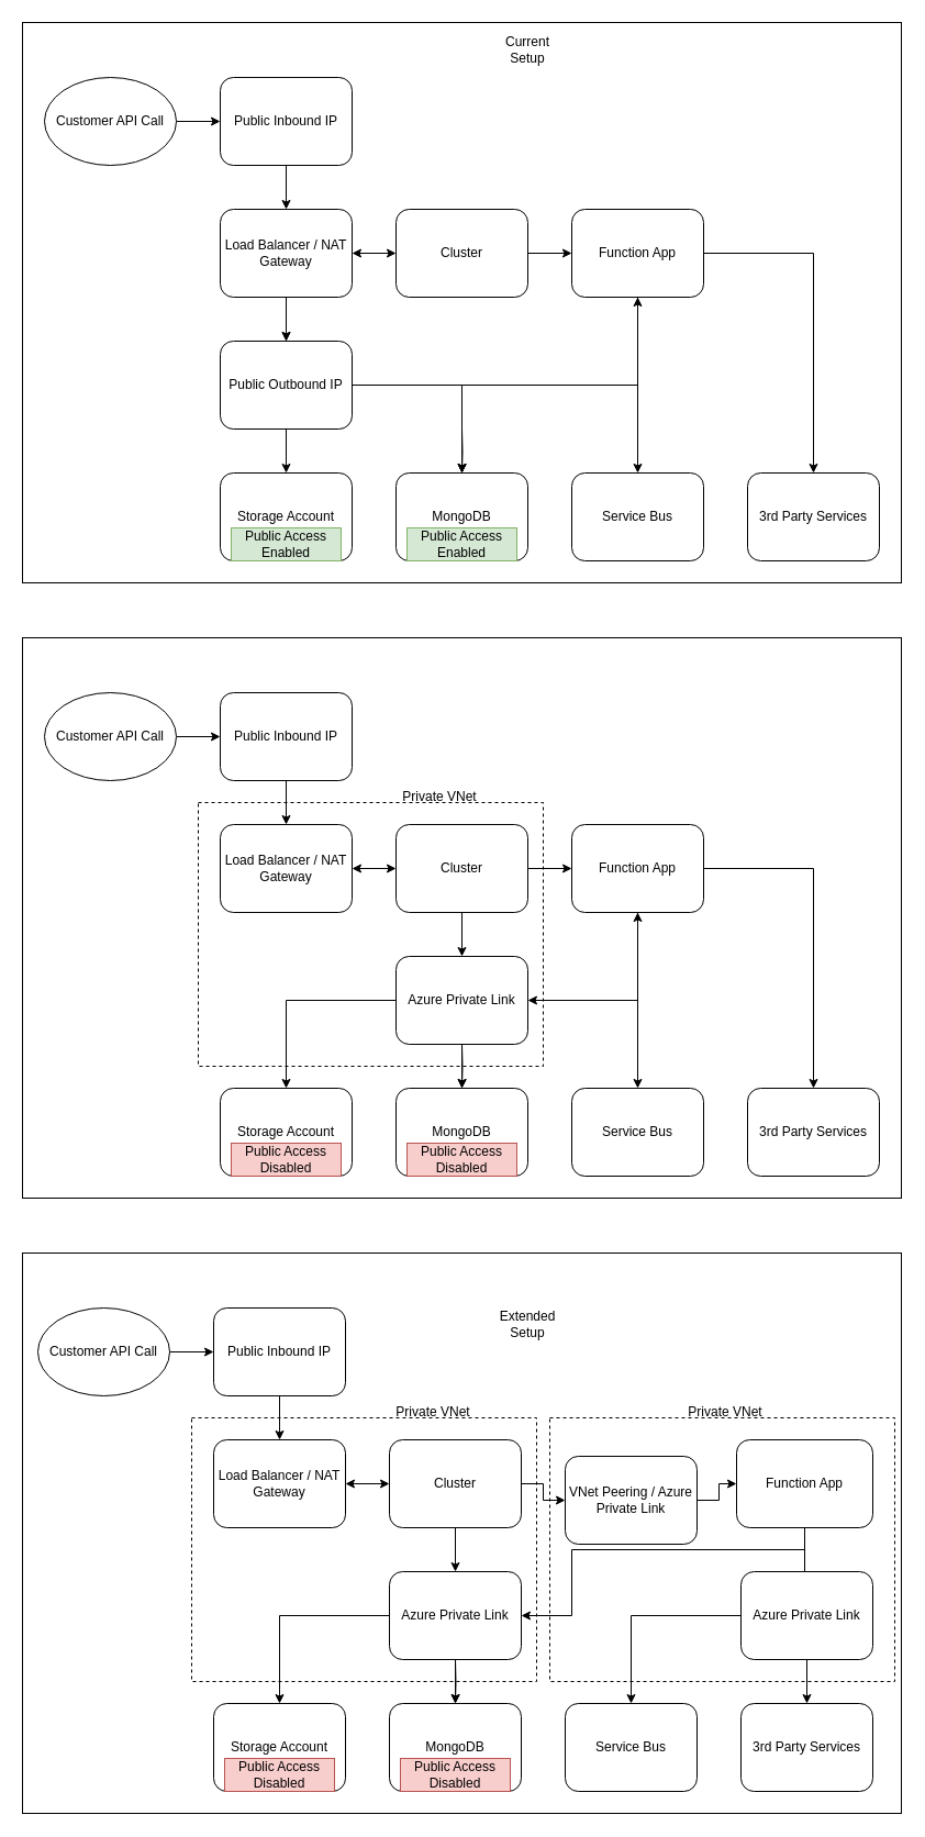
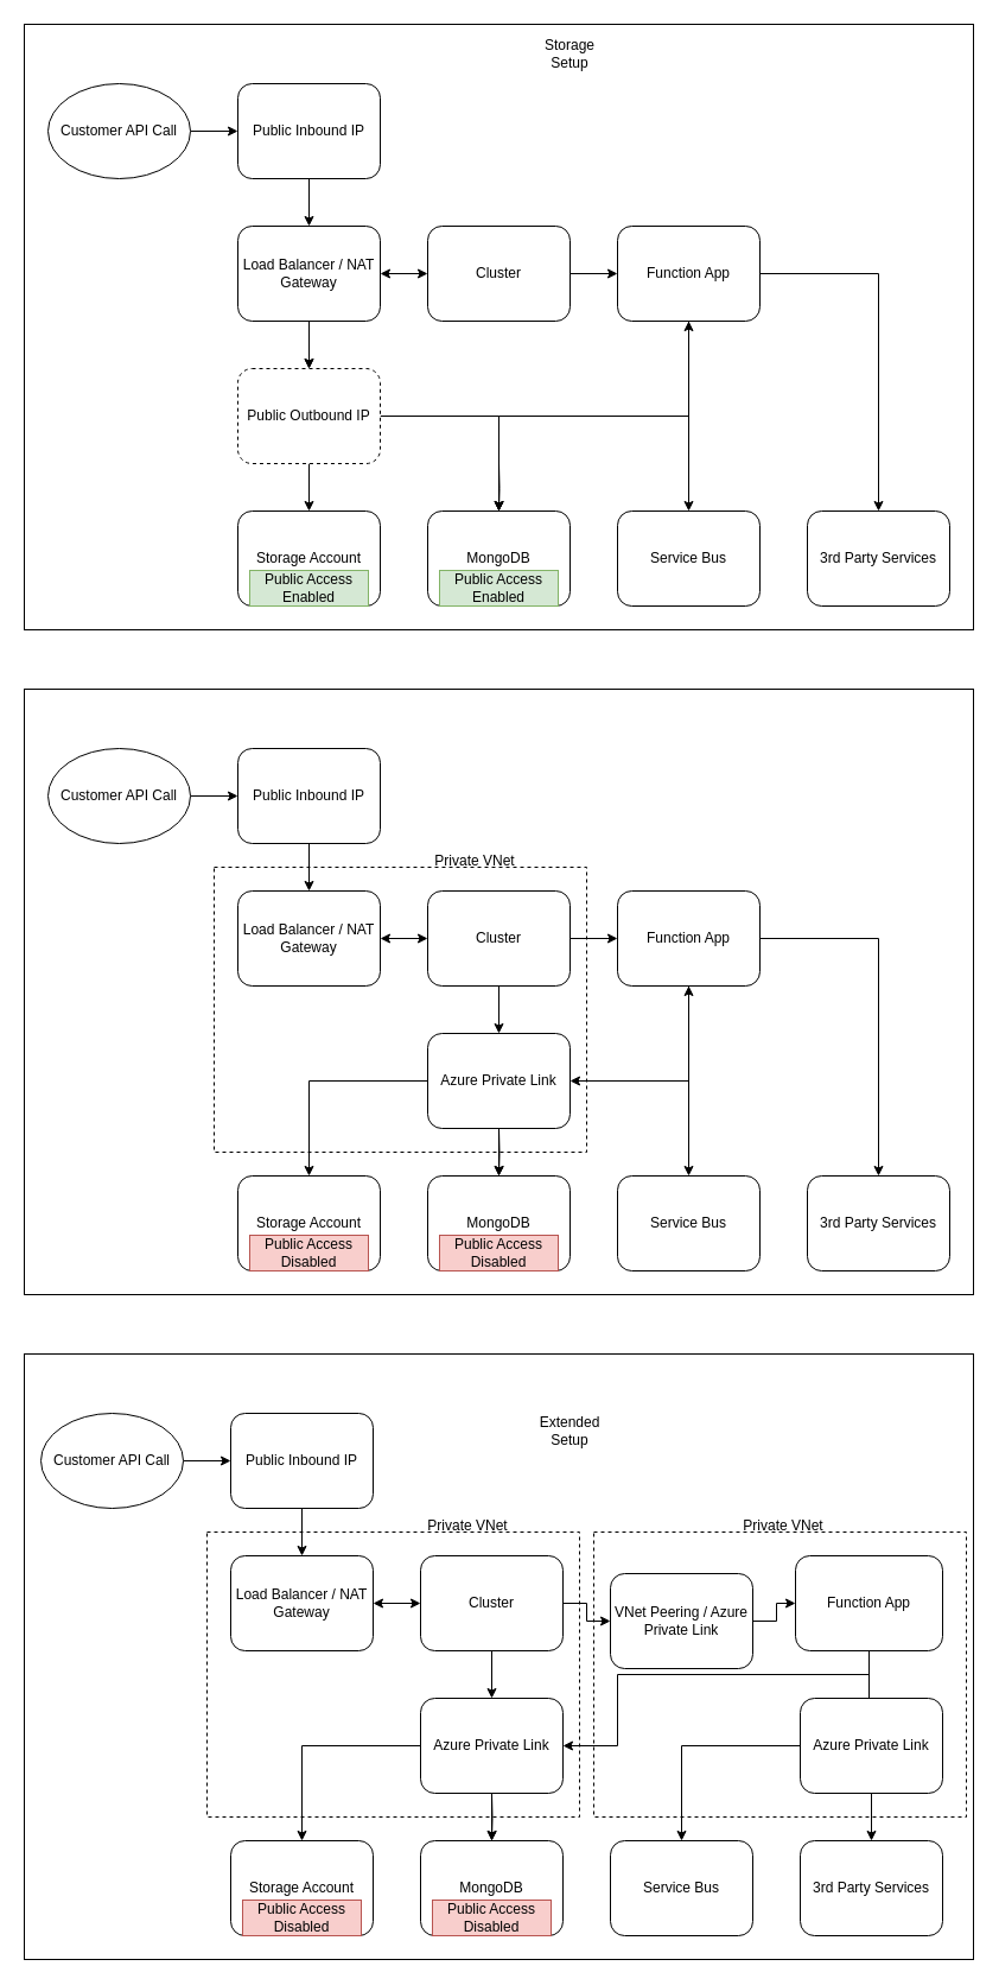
  <mxCell id="0" />
  <mxCell id="1" parent="0" />
  <mxCell id="2" value="" style="rounded=0;whiteSpace=wrap;html=1;" vertex="1" parent="1"><mxGeometry x="20" y="20" width="800" height="510" as="geometry" /></mxCell>
  <mxCell id="3" value="" style="rounded=0;whiteSpace=wrap;html=1;" vertex="1" parent="1"><mxGeometry x="20" y="1140" width="800" height="510" as="geometry" /></mxCell>
  <mxCell id="4" value="" style="rounded=0;whiteSpace=wrap;html=1;" vertex="1" parent="1"><mxGeometry x="20" y="580" width="800" height="510" as="geometry" /></mxCell>
  <mxCell id="5" value="" style="rounded=0;whiteSpace=wrap;html=1;fillColor=none;dashed=1;" vertex="1" parent="1"><mxGeometry x="180" y="730" width="314" height="240" as="geometry" /></mxCell>
  <mxCell id="6" value="" style="rounded=0;whiteSpace=wrap;html=1;fillColor=none;dashed=1;" vertex="1" parent="1"><mxGeometry x="500" y="1290" width="314" height="240" as="geometry" /></mxCell>
  <mxCell id="7" value="" style="rounded=0;whiteSpace=wrap;html=1;fillColor=none;dashed=1;" vertex="1" parent="1"><mxGeometry x="174" y="1290" width="314" height="240" as="geometry" /></mxCell>
  <mxCell id="8" style="edgeStyle=orthogonalEdgeStyle;rounded=0;orthogonalLoop=1;jettySize=auto;html=1;entryX=0.5;entryY=0;entryDx=0;entryDy=0;startArrow=none;startFill=0;exitX=0.5;exitY=1;exitDx=0;exitDy=0;" edge="1" parent="1" source="25" target="9"><mxGeometry relative="1" as="geometry"><mxPoint x="260" y="390" as="sourcePoint" /></mxGeometry></mxCell>
  <mxCell id="9" value="Storage Account" style="rounded=1;whiteSpace=wrap;html=1;" vertex="1" parent="1"><mxGeometry x="200" y="430" width="120" height="80" as="geometry" /></mxCell>
  <mxCell id="10" value="MongoDB" style="rounded=1;whiteSpace=wrap;html=1;" vertex="1" parent="1"><mxGeometry x="360" y="430" width="120" height="80" as="geometry" /></mxCell>
  <mxCell id="11" style="edgeStyle=orthogonalEdgeStyle;rounded=0;orthogonalLoop=1;jettySize=auto;html=1;entryX=0.5;entryY=0;entryDx=0;entryDy=0;startArrow=none;startFill=0;" edge="1" parent="1" target="10"><mxGeometry relative="1" as="geometry"><mxPoint x="420" y="390" as="sourcePoint" /></mxGeometry></mxCell>
  <mxCell id="12" style="edgeStyle=orthogonalEdgeStyle;rounded=0;orthogonalLoop=1;jettySize=auto;html=1;entryX=0.5;entryY=0;entryDx=0;entryDy=0;startArrow=classic;startFill=1;" edge="1" parent="1" source="15" target="16"><mxGeometry relative="1" as="geometry" /></mxCell>
  <mxCell id="13" style="edgeStyle=orthogonalEdgeStyle;rounded=0;orthogonalLoop=1;jettySize=auto;html=1;" edge="1" parent="1" source="15" target="17"><mxGeometry relative="1" as="geometry" /></mxCell>
  <mxCell id="14" style="edgeStyle=orthogonalEdgeStyle;rounded=0;orthogonalLoop=1;jettySize=auto;html=1;entryX=0.5;entryY=0;entryDx=0;entryDy=0;" edge="1" parent="1" source="15" target="10"><mxGeometry relative="1" as="geometry"><Array as="points"><mxPoint x="580" y="350" /><mxPoint x="420" y="350" /></Array></mxGeometry></mxCell>
  <mxCell id="15" value="Function App" style="rounded=1;whiteSpace=wrap;html=1;" vertex="1" parent="1"><mxGeometry x="520" y="190" width="120" height="80" as="geometry" /></mxCell>
  <mxCell id="16" value="Service Bus" style="rounded=1;whiteSpace=wrap;html=1;" vertex="1" parent="1"><mxGeometry x="520" y="430" width="120" height="80" as="geometry" /></mxCell>
  <mxCell id="17" value="3rd Party Services" style="rounded=1;whiteSpace=wrap;html=1;" vertex="1" parent="1"><mxGeometry x="680" y="430" width="120" height="80" as="geometry" /></mxCell>
  <mxCell id="18" style="edgeStyle=orthogonalEdgeStyle;rounded=0;orthogonalLoop=1;jettySize=auto;html=1;entryX=0.5;entryY=0;entryDx=0;entryDy=0;" edge="1" parent="1" source="25" target="10"><mxGeometry relative="1" as="geometry"><Array as="points"><mxPoint x="420" y="350" /></Array></mxGeometry></mxCell>
  <mxCell id="19" value="Load Balancer / NAT Gateway" style="rounded=1;whiteSpace=wrap;html=1;" vertex="1" parent="1"><mxGeometry x="200" y="190" width="120" height="80" as="geometry" /></mxCell>
  <mxCell id="20" value="" style="edgeStyle=orthogonalEdgeStyle;rounded=0;orthogonalLoop=1;jettySize=auto;html=1;entryX=0.5;entryY=0;entryDx=0;entryDy=0;startArrow=classic;startFill=1;" edge="1" parent="1" source="15" target="22"><mxGeometry relative="1" as="geometry"><mxPoint x="520" y="230" as="sourcePoint" /><mxPoint x="420" y="310" as="targetPoint" /><Array as="points"><mxPoint x="420" y="230" /></Array></mxGeometry></mxCell>
  <mxCell id="21" style="edgeStyle=orthogonalEdgeStyle;rounded=0;orthogonalLoop=1;jettySize=auto;html=1;entryX=1;entryY=0.5;entryDx=0;entryDy=0;startArrow=classic;startFill=1;" edge="1" parent="1" source="22" target="19"><mxGeometry relative="1" as="geometry" /></mxCell>
  <mxCell id="22" value="Cluster" style="rounded=1;whiteSpace=wrap;html=1;" vertex="1" parent="1"><mxGeometry x="360" y="190" width="120" height="80" as="geometry" /></mxCell>
  <mxCell id="23" value="" style="edgeStyle=orthogonalEdgeStyle;rounded=0;orthogonalLoop=1;jettySize=auto;html=1;entryX=0.5;entryY=0;entryDx=0;entryDy=0;startArrow=none;startFill=0;exitX=0.5;exitY=1;exitDx=0;exitDy=0;" edge="1" parent="1" source="19" target="25"><mxGeometry relative="1" as="geometry"><mxPoint x="260" y="270" as="sourcePoint" /><mxPoint x="260" y="430" as="targetPoint" /></mxGeometry></mxCell>
  <mxCell id="24" value="" style="edgeStyle=orthogonalEdgeStyle;rounded=0;orthogonalLoop=1;jettySize=auto;html=1;entryX=0.5;entryY=0;entryDx=0;entryDy=0;" edge="1" parent="1" source="19" target="25"><mxGeometry relative="1" as="geometry"><mxPoint x="260" y="270" as="sourcePoint" /><mxPoint x="420" y="430" as="targetPoint" /><Array as="points" /></mxGeometry></mxCell>
- <mxCell id="25" value="Public Outbound IP" style="rounded=1;whiteSpace=wrap;html=1;" vertex="1" parent="1"><mxGeometry x="200" y="310" width="120" height="80" as="geometry" /></mxCell>
+ <mxCell id="25" value="Public Outbound IP" style="rounded=1;whiteSpace=wrap;html=1;dashed=1;" vertex="1" parent="1"><mxGeometry x="200" y="310" width="120" height="80" as="geometry" /></mxCell>
  <mxCell id="26" style="edgeStyle=orthogonalEdgeStyle;rounded=0;orthogonalLoop=1;jettySize=auto;html=1;entryX=0.5;entryY=0;entryDx=0;entryDy=0;" edge="1" parent="1" source="27" target="19"><mxGeometry relative="1" as="geometry" /></mxCell>
  <mxCell id="27" value="Public Inbound IP" style="rounded=1;whiteSpace=wrap;html=1;" vertex="1" parent="1"><mxGeometry x="200" y="70" width="120" height="80" as="geometry" /></mxCell>
  <mxCell id="28" style="edgeStyle=orthogonalEdgeStyle;rounded=0;orthogonalLoop=1;jettySize=auto;html=1;entryX=0;entryY=0.5;entryDx=0;entryDy=0;" edge="1" parent="1" source="29" target="27"><mxGeometry relative="1" as="geometry" /></mxCell>
  <mxCell id="29" value="Customer API Call" style="ellipse;whiteSpace=wrap;html=1;" vertex="1" parent="1"><mxGeometry x="40" y="70" width="120" height="80" as="geometry" /></mxCell>
  <mxCell id="30" style="edgeStyle=orthogonalEdgeStyle;rounded=0;orthogonalLoop=1;jettySize=auto;html=1;entryX=0.5;entryY=0;entryDx=0;entryDy=0;startArrow=none;startFill=0;exitX=0.5;exitY=1;exitDx=0;exitDy=0;" edge="1" parent="1" source="46" target="31"><mxGeometry relative="1" as="geometry"><mxPoint x="260" y="950" as="sourcePoint" /><Array as="points"><mxPoint x="420" y="910" /><mxPoint x="260" y="910" /></Array></mxGeometry></mxCell>
  <mxCell id="31" value="Storage Account" style="rounded=1;whiteSpace=wrap;html=1;" vertex="1" parent="1"><mxGeometry x="200" y="990" width="120" height="80" as="geometry" /></mxCell>
  <mxCell id="32" value="MongoDB" style="rounded=1;whiteSpace=wrap;html=1;" vertex="1" parent="1"><mxGeometry x="360" y="990" width="120" height="80" as="geometry" /></mxCell>
  <mxCell id="33" style="edgeStyle=orthogonalEdgeStyle;rounded=0;orthogonalLoop=1;jettySize=auto;html=1;entryX=0.5;entryY=0;entryDx=0;entryDy=0;startArrow=none;startFill=0;" edge="1" parent="1" target="32"><mxGeometry relative="1" as="geometry"><mxPoint x="420" y="950" as="sourcePoint" /></mxGeometry></mxCell>
  <mxCell id="34" style="edgeStyle=orthogonalEdgeStyle;rounded=0;orthogonalLoop=1;jettySize=auto;html=1;entryX=0.5;entryY=0;entryDx=0;entryDy=0;startArrow=classic;startFill=1;" edge="1" parent="1" source="37" target="38"><mxGeometry relative="1" as="geometry" /></mxCell>
  <mxCell id="35" style="edgeStyle=orthogonalEdgeStyle;rounded=0;orthogonalLoop=1;jettySize=auto;html=1;" edge="1" parent="1" source="37" target="39"><mxGeometry relative="1" as="geometry" /></mxCell>
  <mxCell id="36" style="edgeStyle=orthogonalEdgeStyle;rounded=0;orthogonalLoop=1;jettySize=auto;html=1;entryX=1;entryY=0.5;entryDx=0;entryDy=0;" edge="1" parent="1" source="37" target="46"><mxGeometry relative="1" as="geometry"><Array as="points"><mxPoint x="580" y="910" /></Array></mxGeometry></mxCell>
  <mxCell id="37" value="Function App" style="rounded=1;whiteSpace=wrap;html=1;" vertex="1" parent="1"><mxGeometry x="520" y="750" width="120" height="80" as="geometry" /></mxCell>
  <mxCell id="38" value="Service Bus" style="rounded=1;whiteSpace=wrap;html=1;" vertex="1" parent="1"><mxGeometry x="520" y="990" width="120" height="80" as="geometry" /></mxCell>
  <mxCell id="39" value="3rd Party Services" style="rounded=1;whiteSpace=wrap;html=1;" vertex="1" parent="1"><mxGeometry x="680" y="990" width="120" height="80" as="geometry" /></mxCell>
  <mxCell id="40" style="edgeStyle=orthogonalEdgeStyle;rounded=0;orthogonalLoop=1;jettySize=auto;html=1;entryX=0.5;entryY=0;entryDx=0;entryDy=0;" edge="1" parent="1" source="46" target="32"><mxGeometry relative="1" as="geometry"><Array as="points"><mxPoint x="420" y="910" /></Array></mxGeometry></mxCell>
  <mxCell id="41" value="Load Balancer / NAT Gateway" style="rounded=1;whiteSpace=wrap;html=1;" vertex="1" parent="1"><mxGeometry x="200" y="750" width="120" height="80" as="geometry" /></mxCell>
  <mxCell id="42" value="" style="edgeStyle=orthogonalEdgeStyle;rounded=0;orthogonalLoop=1;jettySize=auto;html=1;entryX=0.5;entryY=0;entryDx=0;entryDy=0;startArrow=classic;startFill=1;" edge="1" parent="1" source="37" target="45"><mxGeometry relative="1" as="geometry"><mxPoint x="520" y="790" as="sourcePoint" /><mxPoint x="420" y="870" as="targetPoint" /><Array as="points"><mxPoint x="420" y="790" /></Array></mxGeometry></mxCell>
  <mxCell id="43" style="edgeStyle=orthogonalEdgeStyle;rounded=0;orthogonalLoop=1;jettySize=auto;html=1;entryX=1;entryY=0.5;entryDx=0;entryDy=0;startArrow=classic;startFill=1;" edge="1" parent="1" source="45" target="41"><mxGeometry relative="1" as="geometry" /></mxCell>
  <mxCell id="44" style="edgeStyle=orthogonalEdgeStyle;rounded=0;orthogonalLoop=1;jettySize=auto;html=1;entryX=0.5;entryY=0;entryDx=0;entryDy=0;" edge="1" parent="1" source="45" target="46"><mxGeometry relative="1" as="geometry" /></mxCell>
  <mxCell id="45" value="Cluster" style="rounded=1;whiteSpace=wrap;html=1;" vertex="1" parent="1"><mxGeometry x="360" y="750" width="120" height="80" as="geometry" /></mxCell>
  <mxCell id="46" value="Azure Private Link" style="rounded=1;whiteSpace=wrap;html=1;" vertex="1" parent="1"><mxGeometry x="360" y="870" width="120" height="80" as="geometry" /></mxCell>
  <mxCell id="47" style="edgeStyle=orthogonalEdgeStyle;rounded=0;orthogonalLoop=1;jettySize=auto;html=1;entryX=0.5;entryY=0;entryDx=0;entryDy=0;" edge="1" parent="1" source="48" target="41"><mxGeometry relative="1" as="geometry" /></mxCell>
  <mxCell id="48" value="Public Inbound IP" style="rounded=1;whiteSpace=wrap;html=1;" vertex="1" parent="1"><mxGeometry x="200" y="630" width="120" height="80" as="geometry" /></mxCell>
  <mxCell id="49" style="edgeStyle=orthogonalEdgeStyle;rounded=0;orthogonalLoop=1;jettySize=auto;html=1;entryX=0;entryY=0.5;entryDx=0;entryDy=0;" edge="1" parent="1" source="50" target="48"><mxGeometry relative="1" as="geometry" /></mxCell>
  <mxCell id="50" value="Customer API Call" style="ellipse;whiteSpace=wrap;html=1;" vertex="1" parent="1"><mxGeometry x="40" y="630" width="120" height="80" as="geometry" /></mxCell>
  <mxCell id="51" value="Private VNet" style="text;html=1;strokeColor=none;fillColor=none;align=center;verticalAlign=middle;whiteSpace=wrap;rounded=0;" vertex="1" parent="1"><mxGeometry x="360" y="710" width="80" height="30" as="geometry" /></mxCell>
  <mxCell id="52" style="edgeStyle=orthogonalEdgeStyle;rounded=0;orthogonalLoop=1;jettySize=auto;html=1;entryX=0.5;entryY=0;entryDx=0;entryDy=0;startArrow=none;startFill=0;exitX=0.5;exitY=1;exitDx=0;exitDy=0;" edge="1" parent="1" source="67" target="53"><mxGeometry relative="1" as="geometry"><mxPoint x="254" y="1510" as="sourcePoint" /><Array as="points"><mxPoint x="414" y="1470" /><mxPoint x="254" y="1470" /></Array></mxGeometry></mxCell>
  <mxCell id="53" value="Storage Account" style="rounded=1;whiteSpace=wrap;html=1;" vertex="1" parent="1"><mxGeometry x="194" y="1550" width="120" height="80" as="geometry" /></mxCell>
  <mxCell id="54" value="MongoDB" style="rounded=1;whiteSpace=wrap;html=1;" vertex="1" parent="1"><mxGeometry x="354" y="1550" width="120" height="80" as="geometry" /></mxCell>
  <mxCell id="55" style="edgeStyle=orthogonalEdgeStyle;rounded=0;orthogonalLoop=1;jettySize=auto;html=1;entryX=0.5;entryY=0;entryDx=0;entryDy=0;startArrow=none;startFill=0;" edge="1" parent="1" target="54"><mxGeometry relative="1" as="geometry"><mxPoint x="414" y="1510" as="sourcePoint" /></mxGeometry></mxCell>
  <mxCell id="56" style="edgeStyle=orthogonalEdgeStyle;rounded=0;orthogonalLoop=1;jettySize=auto;html=1;" edge="1" parent="1" source="58" target="60"><mxGeometry relative="1" as="geometry" /></mxCell>
  <mxCell id="57" style="edgeStyle=orthogonalEdgeStyle;rounded=0;orthogonalLoop=1;jettySize=auto;html=1;entryX=1;entryY=0.5;entryDx=0;entryDy=0;" edge="1" parent="1" source="58" target="67"><mxGeometry relative="1" as="geometry"><Array as="points"><mxPoint x="732" y="1410" /><mxPoint x="520" y="1410" /><mxPoint x="520" y="1470" /></Array></mxGeometry></mxCell>
  <mxCell id="58" value="Function App" style="rounded=1;whiteSpace=wrap;html=1;" vertex="1" parent="1"><mxGeometry x="670" y="1310" width="124" height="80" as="geometry" /></mxCell>
  <mxCell id="59" value="Service Bus" style="rounded=1;whiteSpace=wrap;html=1;" vertex="1" parent="1"><mxGeometry x="514" y="1550" width="120" height="80" as="geometry" /></mxCell>
  <mxCell id="60" value="3rd Party Services" style="rounded=1;whiteSpace=wrap;html=1;" vertex="1" parent="1"><mxGeometry x="674" y="1550" width="120" height="80" as="geometry" /></mxCell>
  <mxCell id="61" style="edgeStyle=orthogonalEdgeStyle;rounded=0;orthogonalLoop=1;jettySize=auto;html=1;entryX=0.5;entryY=0;entryDx=0;entryDy=0;" edge="1" parent="1" source="67" target="54"><mxGeometry relative="1" as="geometry"><Array as="points"><mxPoint x="414" y="1470" /></Array></mxGeometry></mxCell>
  <mxCell id="62" value="Load Balancer / NAT Gateway" style="rounded=1;whiteSpace=wrap;html=1;" vertex="1" parent="1"><mxGeometry x="194" y="1310" width="120" height="80" as="geometry" /></mxCell>
  <mxCell id="63" style="edgeStyle=orthogonalEdgeStyle;rounded=0;orthogonalLoop=1;jettySize=auto;html=1;entryX=1;entryY=0.5;entryDx=0;entryDy=0;startArrow=classic;startFill=1;" edge="1" parent="1" source="66" target="62"><mxGeometry relative="1" as="geometry" /></mxCell>
  <mxCell id="64" style="edgeStyle=orthogonalEdgeStyle;rounded=0;orthogonalLoop=1;jettySize=auto;html=1;entryX=0.5;entryY=0;entryDx=0;entryDy=0;" edge="1" parent="1" source="66" target="67"><mxGeometry relative="1" as="geometry" /></mxCell>
  <mxCell id="65" style="edgeStyle=orthogonalEdgeStyle;rounded=0;orthogonalLoop=1;jettySize=auto;html=1;entryX=0;entryY=0.5;entryDx=0;entryDy=0;" edge="1" parent="1" source="66" target="76"><mxGeometry relative="1" as="geometry" /></mxCell>
  <mxCell id="66" value="Cluster" style="rounded=1;whiteSpace=wrap;html=1;" vertex="1" parent="1"><mxGeometry x="354" y="1310" width="120" height="80" as="geometry" /></mxCell>
  <mxCell id="67" value="Azure Private Link" style="rounded=1;whiteSpace=wrap;html=1;" vertex="1" parent="1"><mxGeometry x="354" y="1430" width="120" height="80" as="geometry" /></mxCell>
  <mxCell id="68" style="edgeStyle=orthogonalEdgeStyle;rounded=0;orthogonalLoop=1;jettySize=auto;html=1;entryX=0.5;entryY=0;entryDx=0;entryDy=0;" edge="1" parent="1" source="69" target="62"><mxGeometry relative="1" as="geometry" /></mxCell>
  <mxCell id="69" value="Public Inbound IP" style="rounded=1;whiteSpace=wrap;html=1;" vertex="1" parent="1"><mxGeometry x="194" y="1190" width="120" height="80" as="geometry" /></mxCell>
  <mxCell id="70" style="edgeStyle=orthogonalEdgeStyle;rounded=0;orthogonalLoop=1;jettySize=auto;html=1;entryX=0;entryY=0.5;entryDx=0;entryDy=0;" edge="1" parent="1" source="71" target="69"><mxGeometry relative="1" as="geometry" /></mxCell>
  <mxCell id="71" value="Customer API Call" style="ellipse;whiteSpace=wrap;html=1;" vertex="1" parent="1"><mxGeometry x="34" y="1190" width="120" height="80" as="geometry" /></mxCell>
  <mxCell id="72" value="Private VNet" style="text;html=1;strokeColor=none;fillColor=none;align=center;verticalAlign=middle;whiteSpace=wrap;rounded=0;" vertex="1" parent="1"><mxGeometry x="354" y="1270" width="80" height="30" as="geometry" /></mxCell>
  <mxCell id="73" style="edgeStyle=orthogonalEdgeStyle;rounded=0;orthogonalLoop=1;jettySize=auto;html=1;entryX=0.5;entryY=0;entryDx=0;entryDy=0;" edge="1" parent="1" source="74" target="59"><mxGeometry relative="1" as="geometry" /></mxCell>
  <mxCell id="74" value="Azure Private Link" style="rounded=1;whiteSpace=wrap;html=1;" vertex="1" parent="1"><mxGeometry x="674" y="1430" width="120" height="80" as="geometry" /></mxCell>
  <mxCell id="75" style="edgeStyle=orthogonalEdgeStyle;rounded=0;orthogonalLoop=1;jettySize=auto;html=1;entryX=0;entryY=0.5;entryDx=0;entryDy=0;" edge="1" parent="1" source="76" target="58"><mxGeometry relative="1" as="geometry" /></mxCell>
  <mxCell id="76" value="VNet Peering / Azure Private Link" style="rounded=1;whiteSpace=wrap;html=1;" vertex="1" parent="1"><mxGeometry x="514" y="1325" width="120" height="80" as="geometry" /></mxCell>
  <mxCell id="77" value="Private VNet" style="text;html=1;strokeColor=none;fillColor=none;align=center;verticalAlign=middle;whiteSpace=wrap;rounded=0;" vertex="1" parent="1"><mxGeometry x="620" y="1270" width="80" height="30" as="geometry" /></mxCell>
  <mxCell id="78" value="Public Access Enabled" style="text;html=1;strokeColor=#82b366;fillColor=#d5e8d4;align=center;verticalAlign=middle;whiteSpace=wrap;rounded=0;" vertex="1" parent="1"><mxGeometry x="210" y="480" width="100" height="30" as="geometry" /></mxCell>
  <mxCell id="79" value="Public Access Enabled" style="text;html=1;strokeColor=#82b366;fillColor=#d5e8d4;align=center;verticalAlign=middle;whiteSpace=wrap;rounded=0;" vertex="1" parent="1"><mxGeometry x="370" y="480" width="100" height="30" as="geometry" /></mxCell>
  <mxCell id="80" value="Public Access Disabled" style="text;html=1;strokeColor=#b85450;fillColor=#f8cecc;align=center;verticalAlign=middle;whiteSpace=wrap;rounded=0;" vertex="1" parent="1"><mxGeometry x="210" y="1040" width="100" height="30" as="geometry" /></mxCell>
  <mxCell id="81" value="Public Access Disabled" style="text;html=1;strokeColor=#b85450;fillColor=#f8cecc;align=center;verticalAlign=middle;whiteSpace=wrap;rounded=0;" vertex="1" parent="1"><mxGeometry x="370" y="1040" width="100" height="30" as="geometry" /></mxCell>
  <mxCell id="82" value="Public Access Disabled" style="text;html=1;strokeColor=#b85450;fillColor=#f8cecc;align=center;verticalAlign=middle;whiteSpace=wrap;rounded=0;" vertex="1" parent="1"><mxGeometry x="204" y="1600" width="100" height="30" as="geometry" /></mxCell>
  <mxCell id="83" value="Public Access Disabled" style="text;html=1;strokeColor=#b85450;fillColor=#f8cecc;align=center;verticalAlign=middle;whiteSpace=wrap;rounded=0;" vertex="1" parent="1"><mxGeometry x="364" y="1600" width="100" height="30" as="geometry" /></mxCell>
- <mxCell id="84" value="Current Setup" style="text;html=1;strokeColor=none;fillColor=none;align=center;verticalAlign=middle;whiteSpace=wrap;rounded=0;" vertex="1" parent="1"><mxGeometry x="450" y="30" width="60" height="30" as="geometry" /></mxCell>
+ <mxCell id="84" value="Storage Setup" style="text;html=1;strokeColor=none;fillColor=none;align=center;verticalAlign=middle;whiteSpace=wrap;rounded=0;" vertex="1" parent="1"><mxGeometry x="450" y="30" width="60" height="30" as="geometry" /></mxCell>
  <mxCell id="85" value="Extended Setup" style="text;html=1;strokeColor=none;fillColor=none;align=center;verticalAlign=middle;whiteSpace=wrap;rounded=0;" vertex="1" parent="1"><mxGeometry x="450" y="1190" width="60" height="30" as="geometry" /></mxCell>
